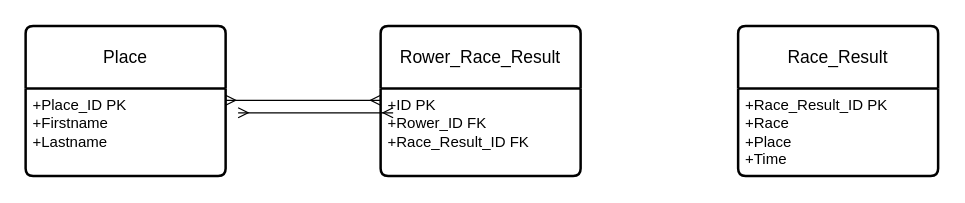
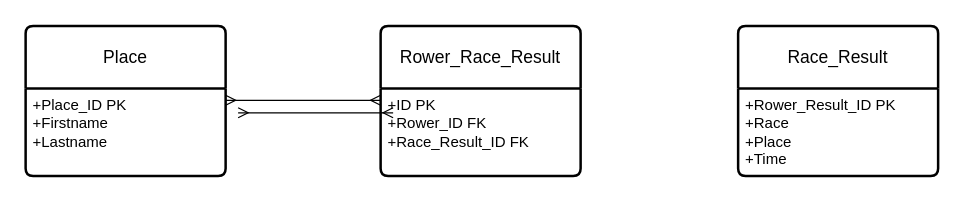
  <mxCell id="0" />
  <mxCell id="1" parent="0" />
  <mxCell id="2" value="Place" style="swimlane;childLayout=stackLayout;horizontal=1;startSize=50;horizontalStack=0;rounded=1;fontSize=14;fontStyle=0;strokeWidth=2;resizeParent=0;resizeLast=1;shadow=0;dashed=0;align=center;arcSize=4;whiteSpace=wrap;html=1;" vertex="1" parent="1"><mxGeometry x="20" y="20" width="160" height="120" as="geometry" /></mxCell>
  <mxCell id="3" value="+Place_ID PK&lt;br&gt;+Firstname&lt;br&gt;+Lastname" style="align=left;strokeColor=none;fillColor=none;spacingLeft=4;fontSize=12;verticalAlign=top;resizable=0;rotatable=0;part=1;html=1;" vertex="1" parent="2"><mxGeometry y="50" width="160" height="70" as="geometry" /></mxCell>
  <mxCell id="4" value="Rower_Race_Result" style="swimlane;childLayout=stackLayout;horizontal=1;startSize=50;horizontalStack=0;rounded=1;fontSize=14;fontStyle=0;strokeWidth=2;resizeParent=0;resizeLast=1;shadow=0;dashed=0;align=center;arcSize=4;whiteSpace=wrap;html=1;" vertex="1" parent="1"><mxGeometry x="304" y="20" width="160" height="120" as="geometry" /></mxCell>
  <mxCell id="5" value="+ID PK&lt;br&gt;+Rower_ID FK&lt;br&gt;+Race_Result_ID FK" style="align=left;strokeColor=none;fillColor=none;spacingLeft=4;fontSize=12;verticalAlign=top;resizable=0;rotatable=0;part=1;html=1;" vertex="1" parent="4"><mxGeometry y="50" width="160" height="70" as="geometry" /></mxCell>
  <mxCell id="6" value="Race_Result" style="swimlane;childLayout=stackLayout;horizontal=1;startSize=50;horizontalStack=0;rounded=1;fontSize=14;fontStyle=0;strokeWidth=2;resizeParent=0;resizeLast=1;shadow=0;dashed=0;align=center;arcSize=4;whiteSpace=wrap;html=1;" vertex="1" parent="1"><mxGeometry x="590" y="20" width="160" height="120" as="geometry" /></mxCell>
- <mxCell id="7" value="+Race_Result_ID PK&lt;br&gt;+Race&lt;br&gt;+Place&lt;div&gt;+Time&lt;/div&gt;" style="align=left;strokeColor=none;fillColor=none;spacingLeft=4;fontSize=12;verticalAlign=top;resizable=0;rotatable=0;part=1;html=1;" vertex="1" parent="6"><mxGeometry y="50" width="160" height="70" as="geometry" /></mxCell>
+ <mxCell id="7" value="+Rower_Result_ID PK&lt;br&gt;+Race&lt;br&gt;+Place&lt;div&gt;+Time&lt;/div&gt;" style="align=left;strokeColor=none;fillColor=none;spacingLeft=4;fontSize=12;verticalAlign=top;resizable=0;rotatable=0;part=1;html=1;" vertex="1" parent="6"><mxGeometry y="50" width="160" height="70" as="geometry" /></mxCell>
  <mxCell id="8" value="" style="edgeStyle=entityRelationEdgeStyle;fontSize=12;html=1;endArrow=ERmany;startArrow=ERmany;rounded=0;entryX=0;entryY=0.25;entryDx=0;entryDy=0;exitX=1;exitY=0.25;exitDx=0;exitDy=0;" edge="1" parent="1"><mxGeometry width="100" height="100" relative="1" as="geometry"><mxPoint x="180" y="79.5" as="sourcePoint" /><mxPoint x="304" y="79.5" as="targetPoint" /></mxGeometry></mxCell>
  <mxCell id="9" value="" style="edgeStyle=entityRelationEdgeStyle;fontSize=12;html=1;endArrow=ERmany;startArrow=ERmany;rounded=0;entryX=0;entryY=0.25;entryDx=0;entryDy=0;exitX=1;exitY=0.25;exitDx=0;exitDy=0;" edge="1" parent="1"><mxGeometry width="100" height="100" relative="1" as="geometry"><mxPoint x="190" y="89.5" as="sourcePoint" /><mxPoint x="314" y="89.5" as="targetPoint" /></mxGeometry></mxCell>
